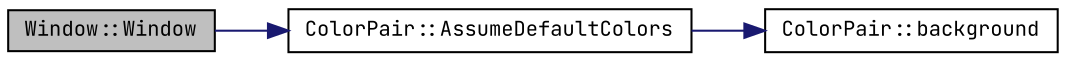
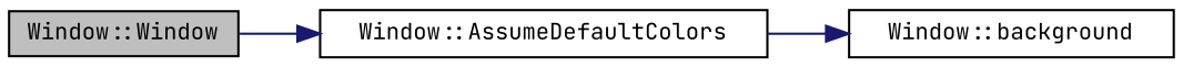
  digraph {
    fontname="JetBrains Mono"
    rankdir=LR
    node [color=black fillcolor=white fontname="JetBrains Mono" fontsize=10 shape=record style=filled]
    edge [color=midnightblue fontname="JetBrains Mono" fontsize=10 labelfontname=Helvetica labelfontsize=10 style=solid]
    n1 [fillcolor=grey75 fontcolor=black height=0.2 label="Window::Window" width=0.4]
-   n2 [height=0.2 label="ColorPair::AssumeDefaultColors" width=0.4]
-   n3 [height=0.2 label="ColorPair::background" width=0.4]
+   n2 [height=0.2 label="Window::AssumeDefaultColors" width=0.4]
+   n3 [height=0.2 label="Window::background" width=0.4]
    n1 -> n2
    n2 -> n3
  }
